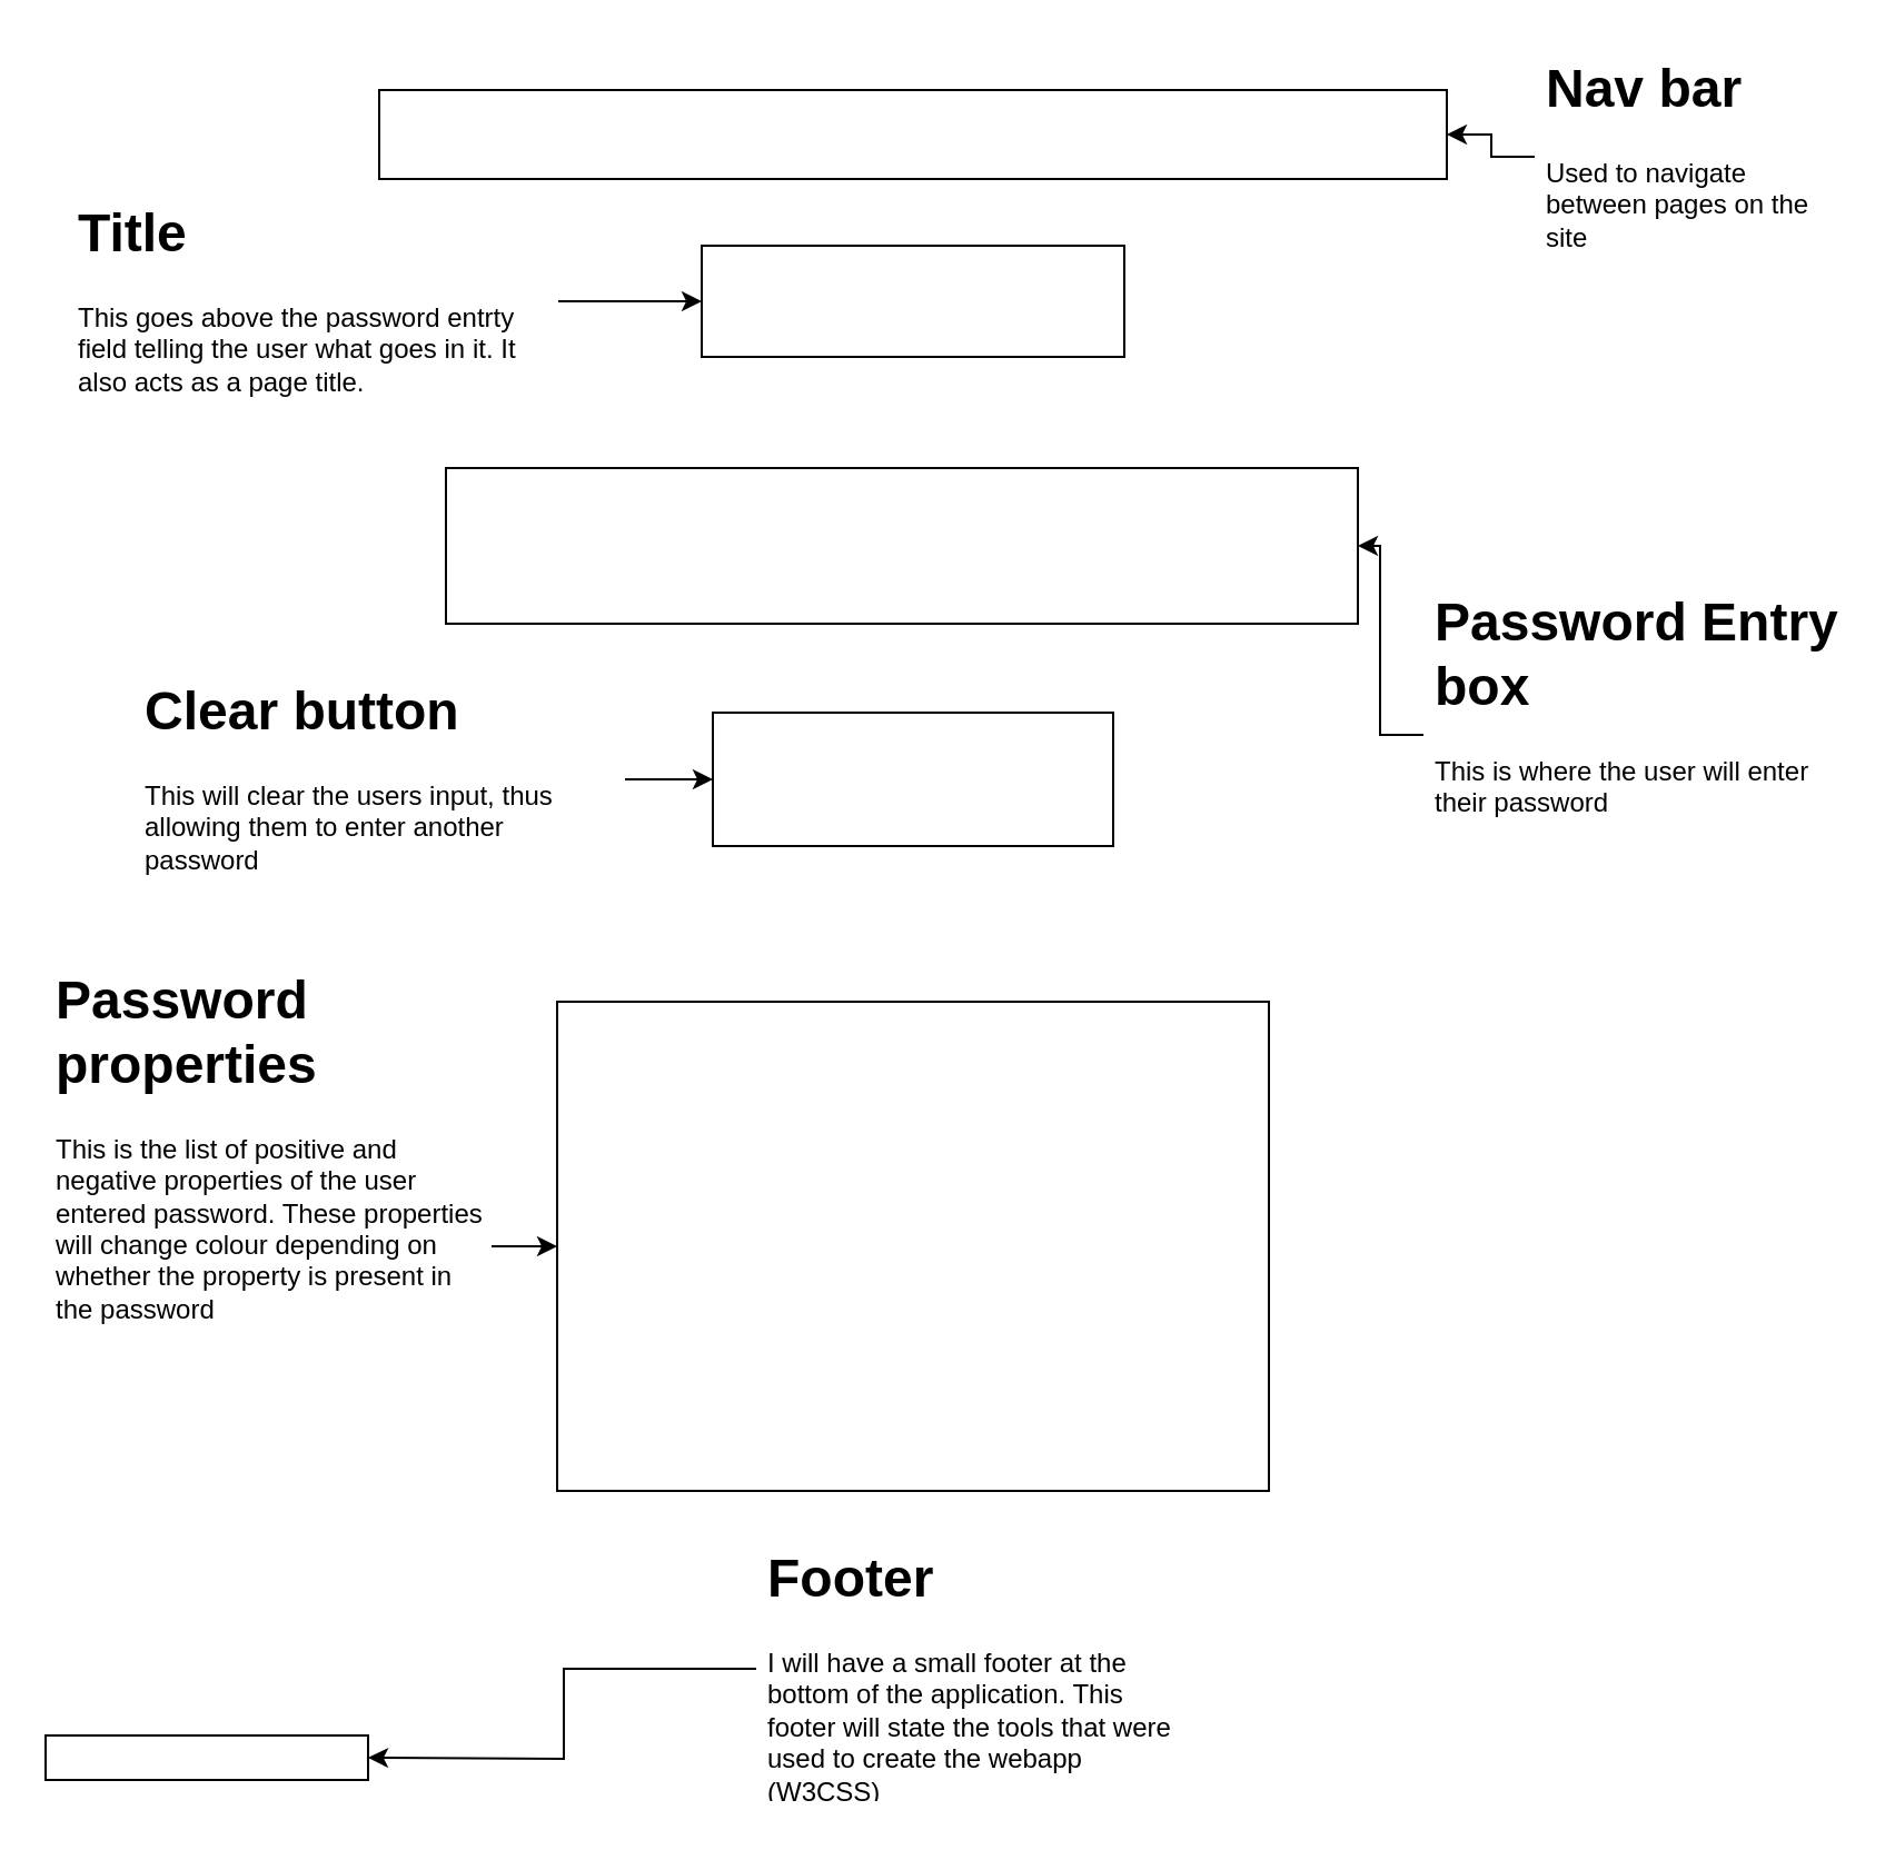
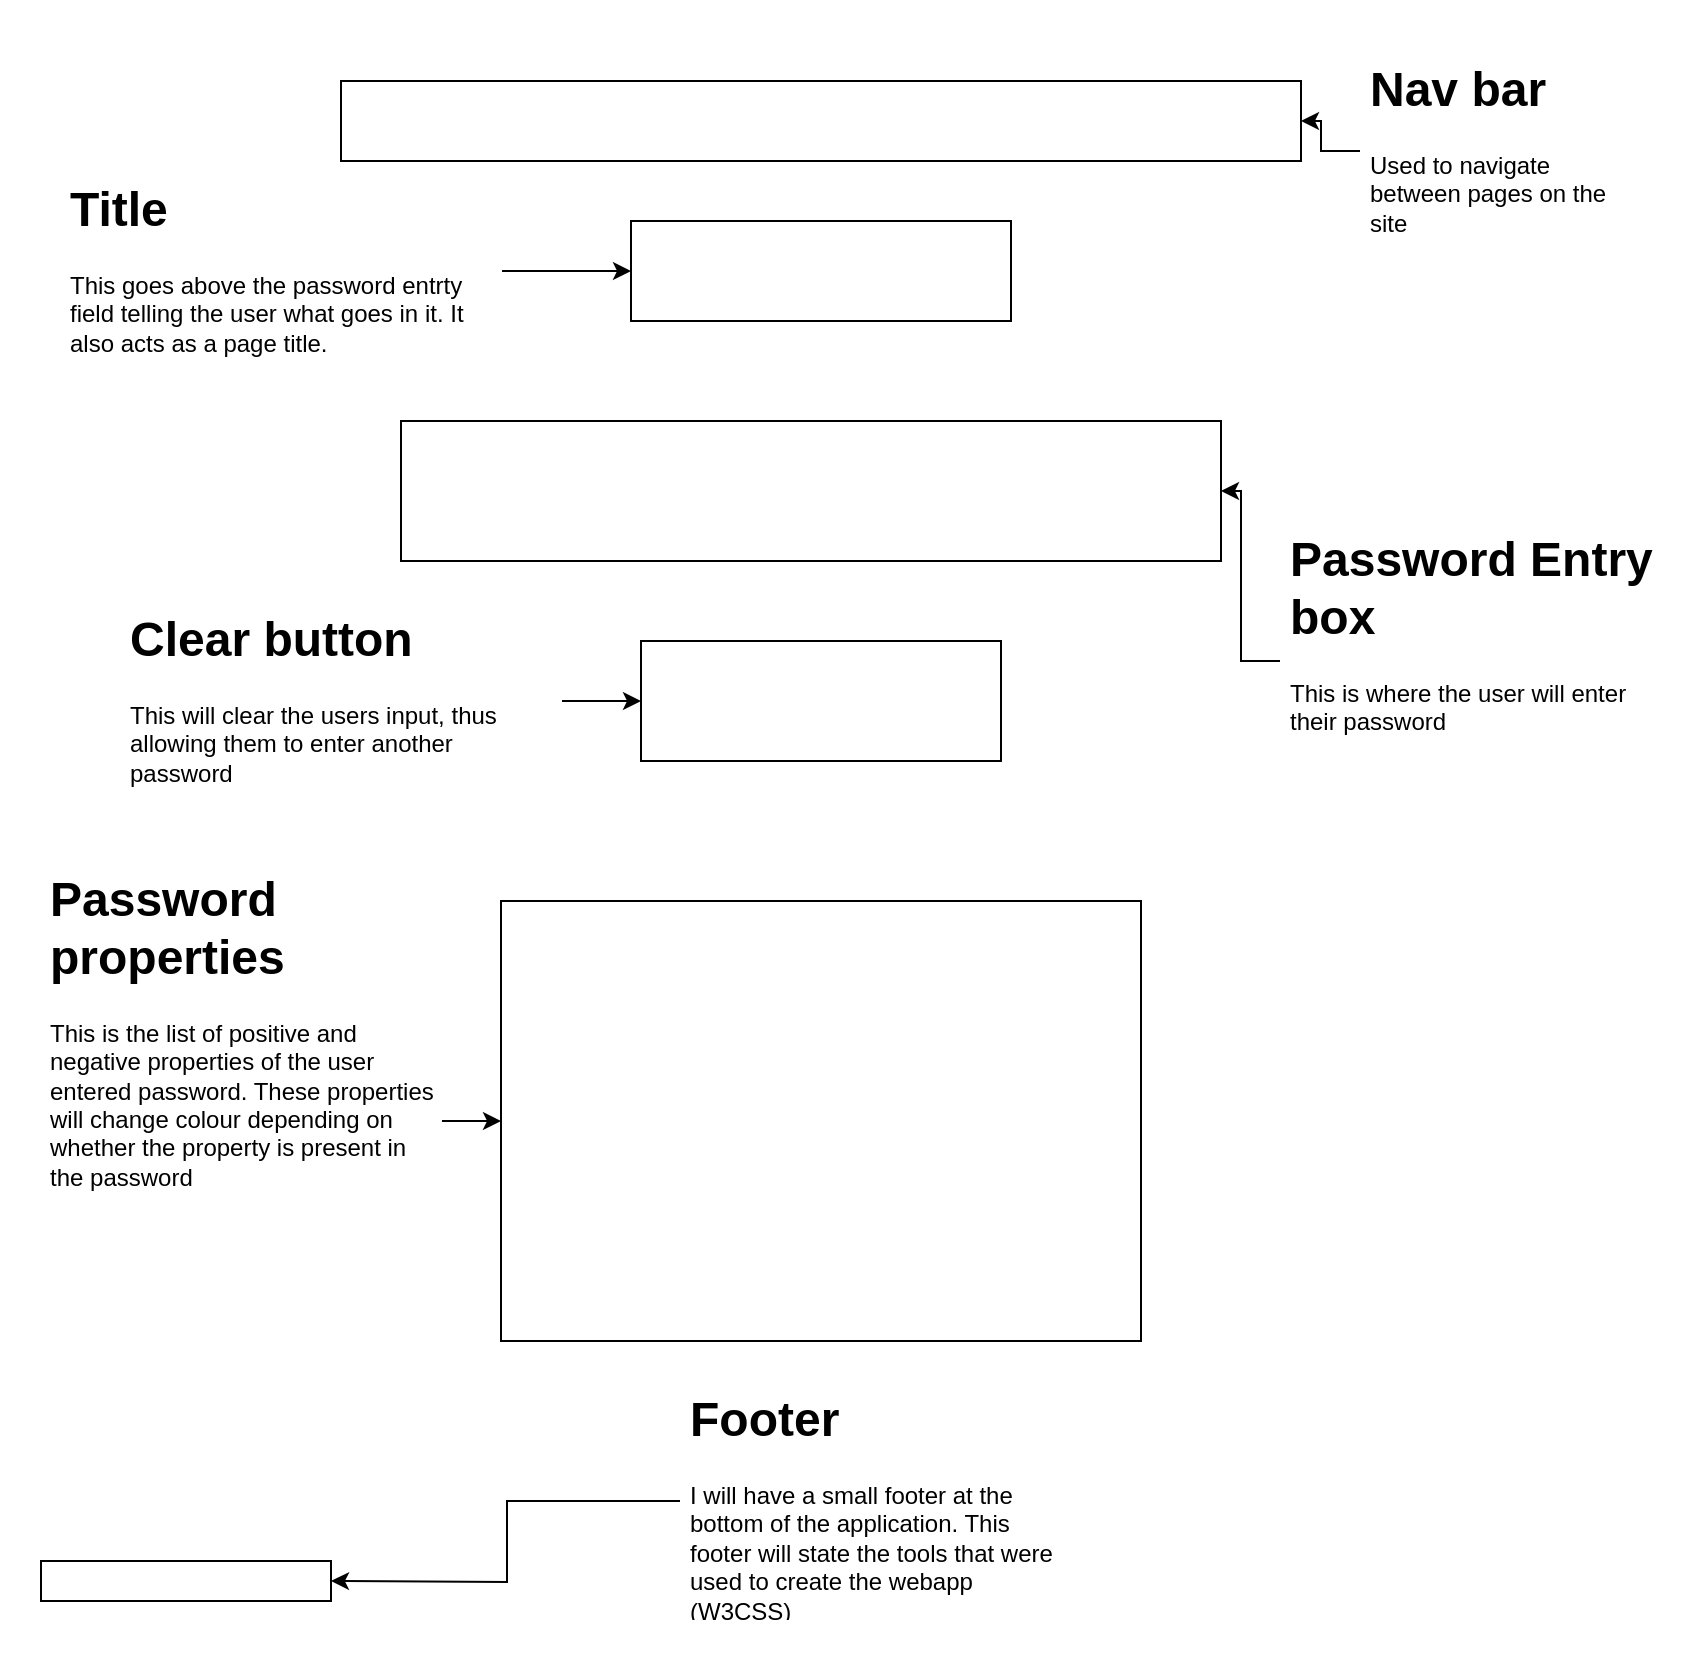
  <mxCell id="0" />
  <mxCell id="1" parent="0" />
  <mxCell id="2" value="" style="rounded=0;whiteSpace=wrap;html=1;fillColor=#FFFFFF;strokeColor=#000000;shadow=0;" parent="1" vertex="1"><mxGeometry x="170" y="40" width="480" height="40" as="geometry" /></mxCell>
  <mxCell id="3" value="" style="rounded=0;whiteSpace=wrap;html=1;fillColor=#FFFFFF;strokeColor=#000000;shadow=0;" parent="1" vertex="1"><mxGeometry x="200" y="210" width="410" height="70" as="geometry" /></mxCell>
  <mxCell id="4" value="" style="rounded=0;whiteSpace=wrap;html=1;fillColor=#FFFFFF;strokeColor=#000000;shadow=0;" parent="1" vertex="1"><mxGeometry x="315" y="110" width="190" height="50" as="geometry" /></mxCell>
  <mxCell id="5" value="" style="rounded=0;whiteSpace=wrap;html=1;fillColor=#FFFFFF;strokeColor=#000000;shadow=0;" parent="1" vertex="1"><mxGeometry x="250" y="450" width="320" height="220" as="geometry" /></mxCell>
  <mxCell id="6" style="edgeStyle=orthogonalEdgeStyle;rounded=0;orthogonalLoop=1;jettySize=auto;html=1;entryX=1;entryY=0.5;entryDx=0;entryDy=0;shadow=0;strokeColor=#000000;" parent="1" source="7" target="2" edge="1"><mxGeometry relative="1" as="geometry"><Array as="points" /></mxGeometry></mxCell>
- <mxCell id="7" value="&lt;h1&gt;Nav bar&lt;br&gt;&lt;/h1&gt;&lt;p&gt;Used to navigate between pages on the site&lt;br&gt;&lt;/p&gt;" style="text;html=1;strokeColor=#FFFFFF;fillColor=none;spacing=5;spacingTop=-20;whiteSpace=wrap;overflow=hidden;rounded=0;shadow=0;" parent="1" vertex="1"><mxGeometry x="690" y="20" width="140" height="100" as="geometry" /></mxCell>
+ <mxCell id="7" value="&lt;h1&gt;Nav bar&lt;br&gt;&lt;/h1&gt;&lt;p&gt;Used to navigate between pages on the site&lt;br&gt;&lt;/p&gt;" style="text;html=1;strokeColor=#FFFFFF;fillColor=none;spacing=5;spacingTop=-20;whiteSpace=wrap;overflow=hidden;rounded=0;shadow=0;" parent="1" vertex="1"><mxGeometry x="680" y="25" width="140" height="100" as="geometry" /></mxCell>
  <mxCell id="8" value="" style="edgeStyle=orthogonalEdgeStyle;rounded=0;orthogonalLoop=1;jettySize=auto;html=1;entryX=1;entryY=0.5;entryDx=0;entryDy=0;shadow=0;strokeColor=#000000;" parent="1" source="9" target="3" edge="1"><mxGeometry relative="1" as="geometry"><mxPoint x="770" y="510" as="targetPoint" /></mxGeometry></mxCell>
  <mxCell id="9" value="&lt;h1&gt;Password Entry box&lt;br&gt;&lt;/h1&gt;&lt;p&gt;This is where the user will enter their password &lt;br&gt;&lt;/p&gt;" style="text;html=1;strokeColor=#FFFFFF;fillColor=none;spacing=5;spacingTop=-20;whiteSpace=wrap;overflow=hidden;rounded=0;shadow=0;" parent="1" vertex="1"><mxGeometry x="640" y="260" width="190" height="140" as="geometry" /></mxCell>
  <mxCell id="10" style="edgeStyle=orthogonalEdgeStyle;rounded=0;orthogonalLoop=1;jettySize=auto;html=1;entryX=0;entryY=0.5;entryDx=0;entryDy=0;shadow=0;strokeColor=#000000;" parent="1" source="11" target="4" edge="1"><mxGeometry relative="1" as="geometry" /></mxCell>
  <mxCell id="11" value="&lt;h1&gt;Title &lt;br&gt;&lt;/h1&gt;&lt;p&gt;This goes above the password entrty field telling the user what goes in it. It also acts as a page title. &lt;br&gt;&lt;/p&gt;" style="text;html=1;strokeColor=#FFFFFF;fillColor=none;spacing=5;spacingTop=-20;whiteSpace=wrap;overflow=hidden;rounded=0;shadow=0;" parent="1" vertex="1"><mxGeometry x="30" y="85" width="220" height="100" as="geometry" /></mxCell>
  <mxCell id="12" style="edgeStyle=orthogonalEdgeStyle;rounded=0;orthogonalLoop=1;jettySize=auto;html=1;shadow=0;strokeColor=#000000;" edge="1" parent="1" source="13" target="19"><mxGeometry relative="1" as="geometry" /></mxCell>
  <mxCell id="13" value="&lt;h1&gt;Clear button&lt;br&gt;&lt;/h1&gt;&lt;p&gt;This will clear the users input, thus allowing them to enter another password&lt;br&gt;&lt;/p&gt;" style="text;html=1;strokeColor=#FFFFFF;fillColor=none;spacing=5;spacingTop=-20;whiteSpace=wrap;overflow=hidden;rounded=0;shadow=0;" vertex="1" parent="1"><mxGeometry x="60" y="300" width="220" height="100" as="geometry" /></mxCell>
  <mxCell id="14" style="edgeStyle=orthogonalEdgeStyle;rounded=0;orthogonalLoop=1;jettySize=auto;html=1;entryX=0;entryY=0.5;entryDx=0;entryDy=0;shadow=0;strokeColor=#000000;exitX=1;exitY=0.5;exitDx=0;exitDy=0;" parent="1" source="15" target="5" edge="1"><mxGeometry relative="1" as="geometry"><Array as="points"><mxPoint x="220" y="560" /></Array></mxGeometry></mxCell>
  <mxCell id="15" value="&lt;h1&gt;Password properties&lt;br&gt;&lt;/h1&gt;&lt;div id=&quot;inside&quot; class=&quot;text_box&quot;&gt;This is the list of positive and negative properties of the user entered password. These properties will change colour depending on whether the property is present in the password&lt;br&gt;&lt;/div&gt;" style="text;html=1;strokeColor=#FFFFFF;fillColor=none;spacing=5;spacingTop=-20;whiteSpace=wrap;overflow=hidden;rounded=0;shadow=0;" parent="1" vertex="1"><mxGeometry x="20" y="430" width="200" height="170" as="geometry" /></mxCell>
  <mxCell id="16" value="" style="rounded=0;whiteSpace=wrap;html=1;fillColor=#FFFFFF;strokeColor=#000000;shadow=0;" parent="1" vertex="1"><mxGeometry x="20" y="780" width="145" height="20" as="geometry" /></mxCell>
  <mxCell id="17" style="edgeStyle=orthogonalEdgeStyle;rounded=0;orthogonalLoop=1;jettySize=auto;html=1;entryX=1;entryY=0.5;entryDx=0;entryDy=0;shadow=0;strokeColor=#000000;" parent="1" source="18" edge="1"><mxGeometry relative="1" as="geometry"><mxPoint x="165" y="790" as="targetPoint" /></mxGeometry></mxCell>
  <mxCell id="18" value="&lt;h1&gt;Footer&lt;/h1&gt;&lt;p&gt;I will have a small footer at the bottom of the application. This footer will state the tools that were used to create the webapp (W3CSS)&lt;br&gt;&lt;/p&gt;" style="text;html=1;strokeColor=#FFFFFF;fillColor=none;spacing=5;spacingTop=-20;whiteSpace=wrap;overflow=hidden;rounded=0;shadow=0;" parent="1" vertex="1"><mxGeometry x="340" y="690" width="190" height="120" as="geometry" /></mxCell>
  <mxCell id="19" value="" style="rounded=0;whiteSpace=wrap;html=1;shadow=0;strokeColor=#000000;fillColor=#FFFFFF;" vertex="1" parent="1"><mxGeometry x="320" y="320" width="180" height="60" as="geometry" /></mxCell>
